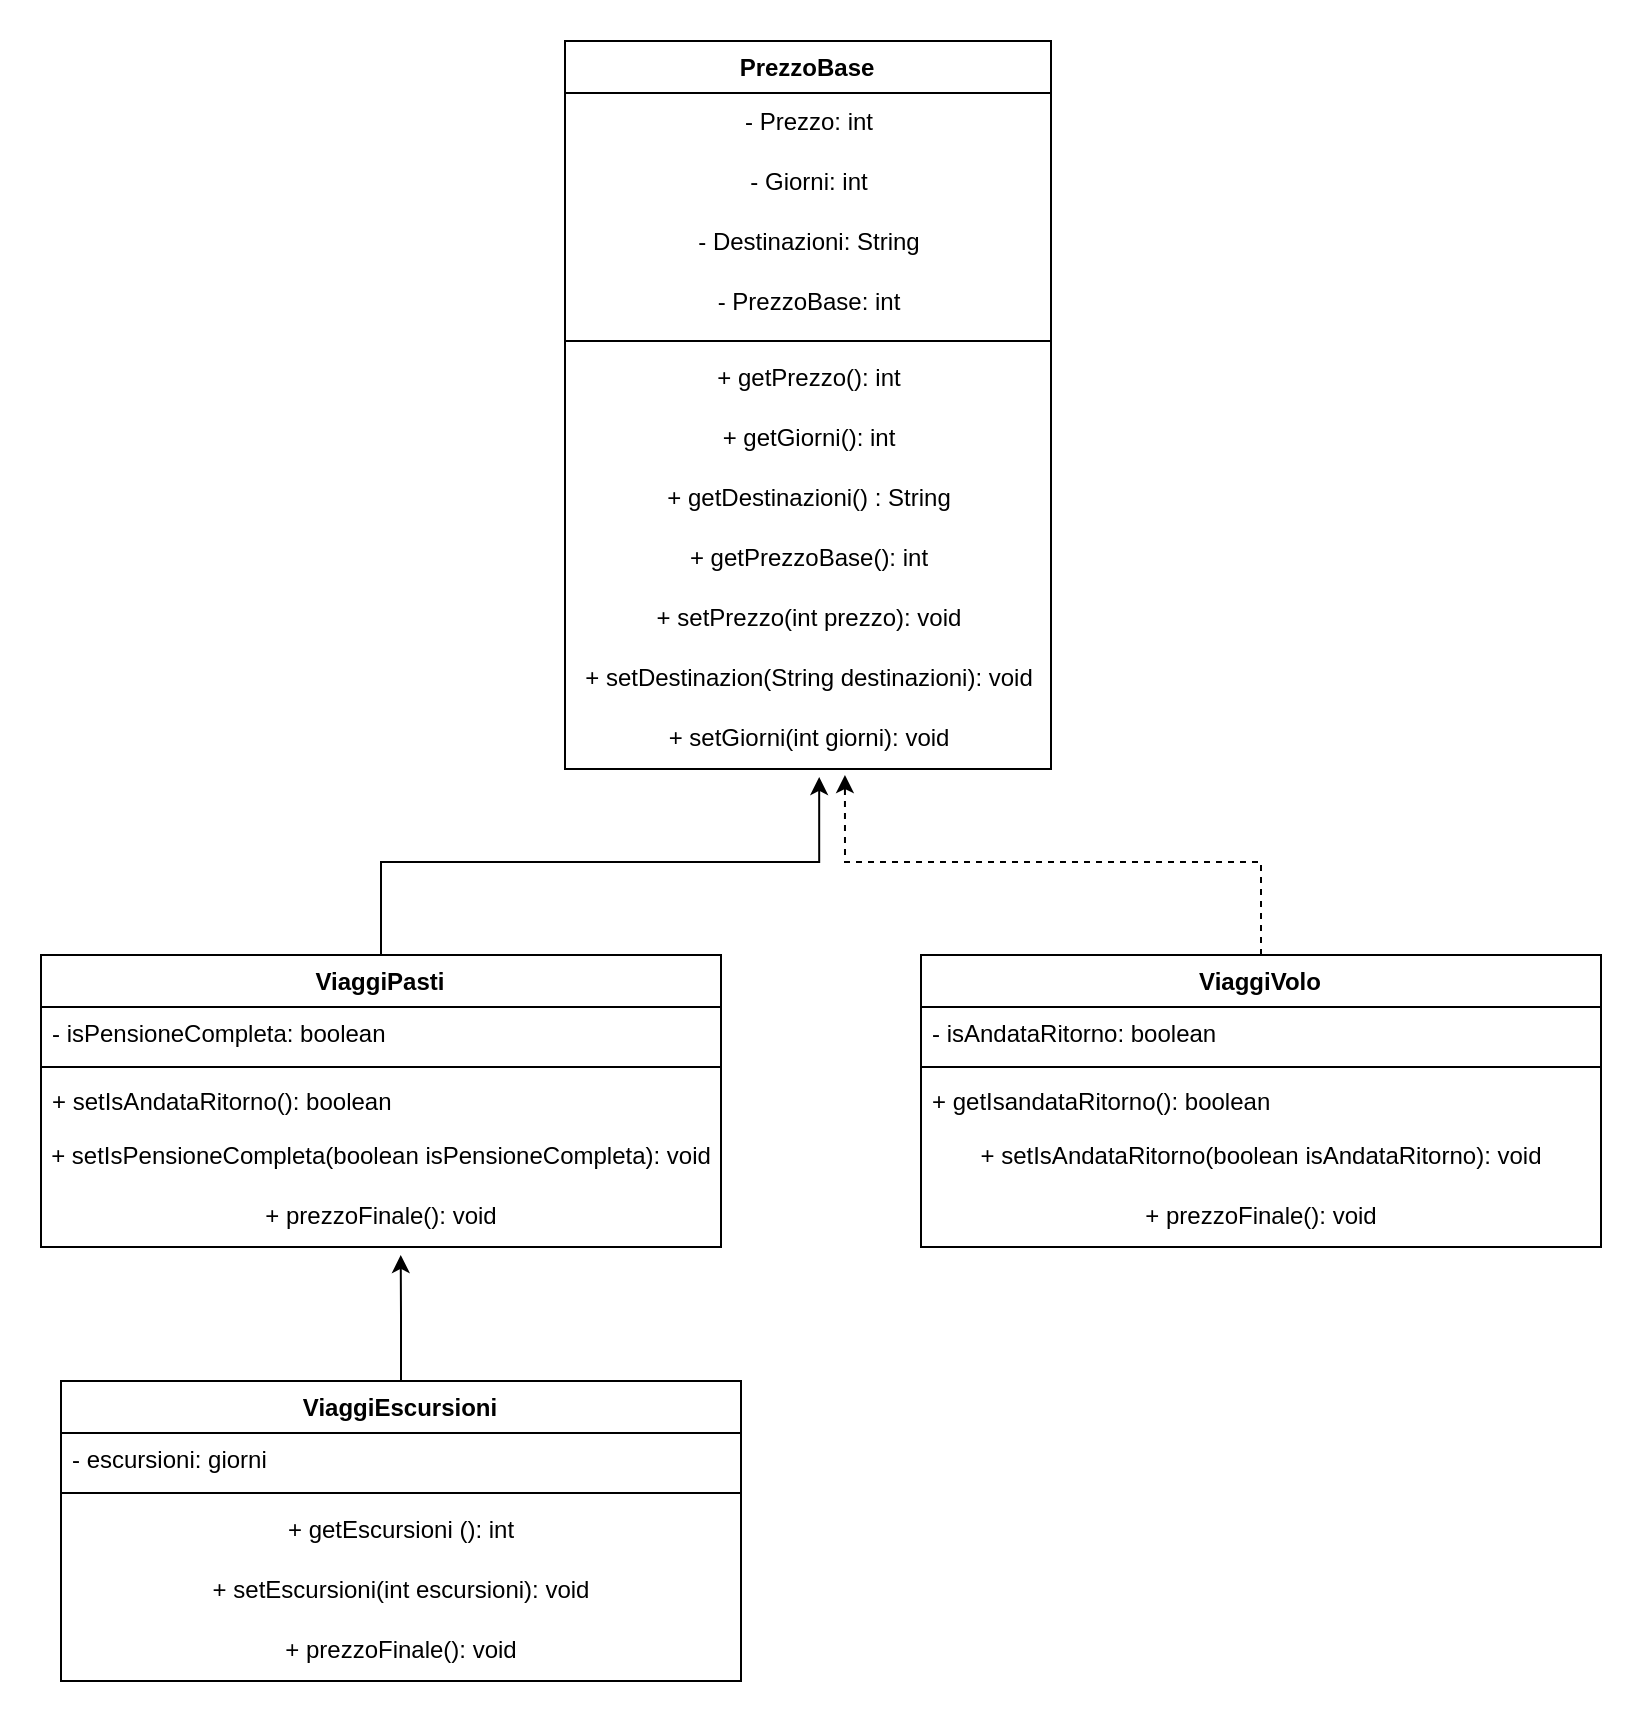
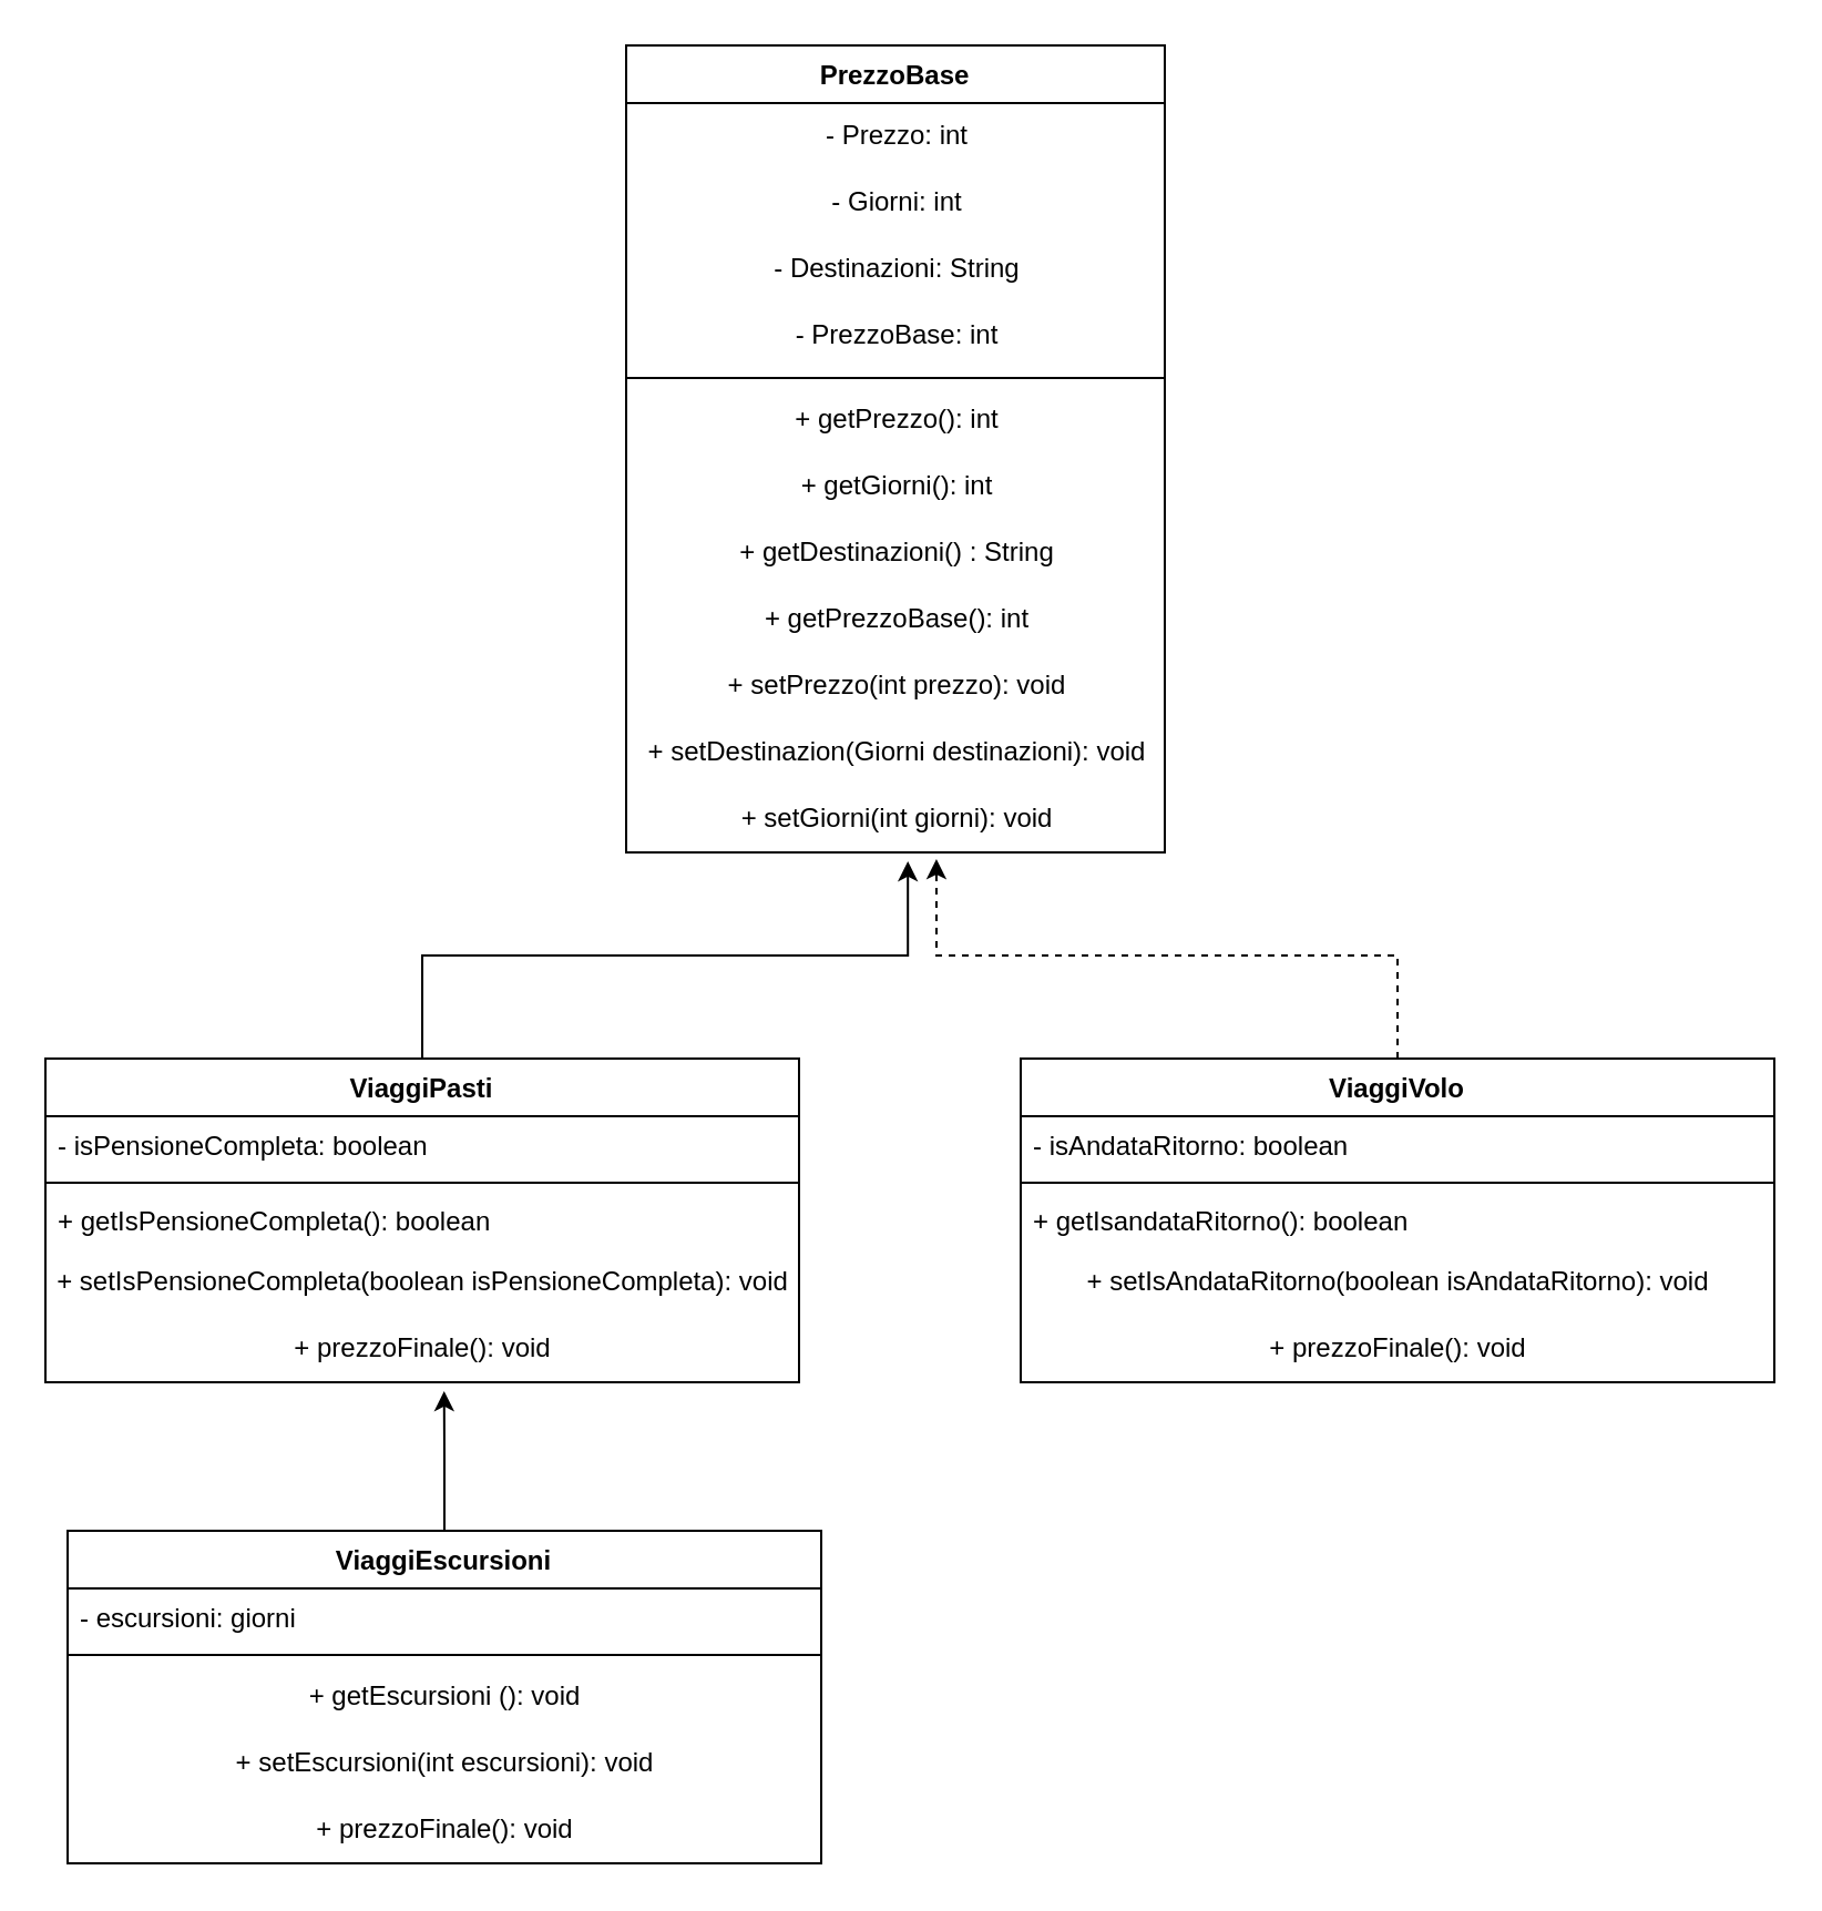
  <mxCell id="0" />
  <mxCell id="1" parent="0" />
  <mxCell id="2" value="PrezzoBase" style="swimlane;fontStyle=1;align=center;verticalAlign=top;childLayout=stackLayout;horizontal=1;startSize=26;horizontalStack=0;resizeParent=1;resizeParentMax=0;resizeLast=0;collapsible=1;marginBottom=0;whiteSpace=wrap;html=1;" vertex="1" parent="1"><mxGeometry x="282" y="20" width="243" height="364" as="geometry" /></mxCell>
  <mxCell id="3" value="- Prezzo: int" style="text;html=1;align=center;verticalAlign=middle;resizable=0;points=[];autosize=1;strokeColor=none;fillColor=none;" vertex="1" parent="2"><mxGeometry y="26" width="243" height="30" as="geometry" /></mxCell>
  <mxCell id="4" value="- Giorni: int" style="text;html=1;align=center;verticalAlign=middle;resizable=0;points=[];autosize=1;strokeColor=none;fillColor=none;" vertex="1" parent="2"><mxGeometry y="56" width="243" height="30" as="geometry" /></mxCell>
  <mxCell id="5" value="- Destinazioni: String" style="text;html=1;align=center;verticalAlign=middle;resizable=0;points=[];autosize=1;strokeColor=none;fillColor=none;" vertex="1" parent="2"><mxGeometry y="86" width="243" height="30" as="geometry" /></mxCell>
  <mxCell id="6" value="- PrezzoBase: int" style="text;html=1;align=center;verticalAlign=middle;resizable=0;points=[];autosize=1;strokeColor=none;fillColor=none;" vertex="1" parent="2"><mxGeometry y="116" width="243" height="30" as="geometry" /></mxCell>
  <mxCell id="7" value="" style="line;strokeWidth=1;fillColor=none;align=left;verticalAlign=middle;spacingTop=-1;spacingLeft=3;spacingRight=3;rotatable=0;labelPosition=right;points=[];portConstraint=eastwest;strokeColor=inherit;" vertex="1" parent="2"><mxGeometry y="146" width="243" height="8" as="geometry" /></mxCell>
  <mxCell id="8" value="+ getPrezzo(): int" style="text;html=1;align=center;verticalAlign=middle;resizable=0;points=[];autosize=1;strokeColor=none;fillColor=none;" vertex="1" parent="2"><mxGeometry y="154" width="243" height="30" as="geometry" /></mxCell>
  <mxCell id="9" value="+ getGiorni(): int" style="text;html=1;align=center;verticalAlign=middle;resizable=0;points=[];autosize=1;strokeColor=none;fillColor=none;" vertex="1" parent="2"><mxGeometry y="184" width="243" height="30" as="geometry" /></mxCell>
  <mxCell id="10" value="+ getDestinazioni() : String" style="text;html=1;align=center;verticalAlign=middle;resizable=0;points=[];autosize=1;strokeColor=none;fillColor=none;" vertex="1" parent="2"><mxGeometry y="214" width="243" height="30" as="geometry" /></mxCell>
  <mxCell id="11" value="+ getPrezzoBase(): int" style="text;html=1;align=center;verticalAlign=middle;resizable=0;points=[];autosize=1;strokeColor=none;fillColor=none;" vertex="1" parent="2"><mxGeometry y="244" width="243" height="30" as="geometry" /></mxCell>
  <mxCell id="12" value="+ setPrezzo(int prezzo): void" style="text;html=1;align=center;verticalAlign=middle;resizable=0;points=[];autosize=1;strokeColor=none;fillColor=none;" vertex="1" parent="2"><mxGeometry y="274" width="243" height="30" as="geometry" /></mxCell>
- <mxCell id="13" value="+ setDestinazion(String destinazioni): void" style="text;html=1;align=center;verticalAlign=middle;resizable=0;points=[];autosize=1;strokeColor=none;fillColor=none;" vertex="1" parent="2"><mxGeometry y="304" width="243" height="30" as="geometry" /></mxCell>
+ <mxCell id="13" value="+ setDestinazion(Giorni destinazioni): void" style="text;html=1;align=center;verticalAlign=middle;resizable=0;points=[];autosize=1;strokeColor=none;fillColor=none;" vertex="1" parent="2"><mxGeometry y="304" width="243" height="30" as="geometry" /></mxCell>
  <mxCell id="14" value="+ setGiorni(int giorni): void" style="text;html=1;align=center;verticalAlign=middle;resizable=0;points=[];autosize=1;strokeColor=none;fillColor=none;" vertex="1" parent="2"><mxGeometry y="334" width="243" height="30" as="geometry" /></mxCell>
  <mxCell id="15" value="ViaggiPasti" style="swimlane;fontStyle=1;align=center;verticalAlign=top;childLayout=stackLayout;horizontal=1;startSize=26;horizontalStack=0;resizeParent=1;resizeParentMax=0;resizeLast=0;collapsible=1;marginBottom=0;whiteSpace=wrap;html=1;" vertex="1" parent="1"><mxGeometry x="20" y="477" width="340" height="146" as="geometry" /></mxCell>
  <mxCell id="16" value="- isPensioneCompleta: boolean" style="text;strokeColor=none;fillColor=none;align=left;verticalAlign=top;spacingLeft=4;spacingRight=4;overflow=hidden;rotatable=0;points=[[0,0.5],[1,0.5]];portConstraint=eastwest;whiteSpace=wrap;html=1;" vertex="1" parent="15"><mxGeometry y="26" width="340" height="26" as="geometry" /></mxCell>
  <mxCell id="17" value="" style="line;strokeWidth=1;fillColor=none;align=left;verticalAlign=middle;spacingTop=-1;spacingLeft=3;spacingRight=3;rotatable=0;labelPosition=right;points=[];portConstraint=eastwest;strokeColor=inherit;" vertex="1" parent="15"><mxGeometry y="52" width="340" height="8" as="geometry" /></mxCell>
- <mxCell id="18" value="+ setIsAndataRitorno(): boolean&amp;nbsp;" style="text;strokeColor=none;fillColor=none;align=left;verticalAlign=top;spacingLeft=4;spacingRight=4;overflow=hidden;rotatable=0;points=[[0,0.5],[1,0.5]];portConstraint=eastwest;whiteSpace=wrap;html=1;" vertex="1" parent="15"><mxGeometry y="60" width="340" height="26" as="geometry" /></mxCell>
+ <mxCell id="18" value="+ getIsPensioneCompleta(): boolean&amp;nbsp;" style="text;strokeColor=none;fillColor=none;align=left;verticalAlign=top;spacingLeft=4;spacingRight=4;overflow=hidden;rotatable=0;points=[[0,0.5],[1,0.5]];portConstraint=eastwest;whiteSpace=wrap;html=1;" vertex="1" parent="15"><mxGeometry y="60" width="340" height="26" as="geometry" /></mxCell>
  <mxCell id="19" value="+ setIsPensioneCompleta(boolean isPensioneCompleta): void" style="text;html=1;align=center;verticalAlign=middle;resizable=0;points=[];autosize=1;strokeColor=none;fillColor=none;" vertex="1" parent="15"><mxGeometry y="86" width="340" height="30" as="geometry" /></mxCell>
  <mxCell id="20" value="+ prezzoFinale(): void" style="text;html=1;align=center;verticalAlign=middle;resizable=0;points=[];autosize=1;strokeColor=none;fillColor=none;" vertex="1" parent="15"><mxGeometry y="116" width="340" height="30" as="geometry" /></mxCell>
  <mxCell id="21" value="ViaggiVolo" style="swimlane;fontStyle=1;align=center;verticalAlign=top;childLayout=stackLayout;horizontal=1;startSize=26;horizontalStack=0;resizeParent=1;resizeParentMax=0;resizeLast=0;collapsible=1;marginBottom=0;whiteSpace=wrap;html=1;" vertex="1" parent="1"><mxGeometry x="460" y="477" width="340" height="146" as="geometry" /></mxCell>
  <mxCell id="22" value="- isAndataRitorno: boolean" style="text;strokeColor=none;fillColor=none;align=left;verticalAlign=top;spacingLeft=4;spacingRight=4;overflow=hidden;rotatable=0;points=[[0,0.5],[1,0.5]];portConstraint=eastwest;whiteSpace=wrap;html=1;" vertex="1" parent="21"><mxGeometry y="26" width="340" height="26" as="geometry" /></mxCell>
  <mxCell id="23" value="" style="line;strokeWidth=1;fillColor=none;align=left;verticalAlign=middle;spacingTop=-1;spacingLeft=3;spacingRight=3;rotatable=0;labelPosition=right;points=[];portConstraint=eastwest;strokeColor=inherit;" vertex="1" parent="21"><mxGeometry y="52" width="340" height="8" as="geometry" /></mxCell>
  <mxCell id="24" value="+ getIsandataRitorno(): boolean&amp;nbsp;" style="text;strokeColor=none;fillColor=none;align=left;verticalAlign=top;spacingLeft=4;spacingRight=4;overflow=hidden;rotatable=0;points=[[0,0.5],[1,0.5]];portConstraint=eastwest;whiteSpace=wrap;html=1;" vertex="1" parent="21"><mxGeometry y="60" width="340" height="26" as="geometry" /></mxCell>
  <mxCell id="25" value="+ setIsAndataRitorno(boolean isAndataRitorno): void" style="text;html=1;align=center;verticalAlign=middle;resizable=0;points=[];autosize=1;strokeColor=none;fillColor=none;" vertex="1" parent="21"><mxGeometry y="86" width="340" height="30" as="geometry" /></mxCell>
  <mxCell id="26" value="+ prezzoFinale(): void" style="text;html=1;align=center;verticalAlign=middle;resizable=0;points=[];autosize=1;strokeColor=none;fillColor=none;" vertex="1" parent="21"><mxGeometry y="116" width="340" height="30" as="geometry" /></mxCell>
  <mxCell id="27" value="ViaggiEscursioni" style="swimlane;fontStyle=1;align=center;verticalAlign=top;childLayout=stackLayout;horizontal=1;startSize=26;horizontalStack=0;resizeParent=1;resizeParentMax=0;resizeLast=0;collapsible=1;marginBottom=0;whiteSpace=wrap;html=1;" vertex="1" parent="1"><mxGeometry x="30" y="690" width="340" height="150" as="geometry" /></mxCell>
  <mxCell id="28" value="- escursioni: giorni" style="text;strokeColor=none;fillColor=none;align=left;verticalAlign=top;spacingLeft=4;spacingRight=4;overflow=hidden;rotatable=0;points=[[0,0.5],[1,0.5]];portConstraint=eastwest;whiteSpace=wrap;html=1;" vertex="1" parent="27"><mxGeometry y="26" width="340" height="26" as="geometry" /></mxCell>
  <mxCell id="29" value="" style="line;strokeWidth=1;fillColor=none;align=left;verticalAlign=middle;spacingTop=-1;spacingLeft=3;spacingRight=3;rotatable=0;labelPosition=right;points=[];portConstraint=eastwest;strokeColor=inherit;" vertex="1" parent="27"><mxGeometry y="52" width="340" height="8" as="geometry" /></mxCell>
- <mxCell id="30" value="+ getEscursioni (): int" style="text;html=1;align=center;verticalAlign=middle;resizable=0;points=[];autosize=1;strokeColor=none;fillColor=none;" vertex="1" parent="27"><mxGeometry y="60" width="340" height="30" as="geometry" /></mxCell>
+ <mxCell id="30" value="+ getEscursioni (): void" style="text;html=1;align=center;verticalAlign=middle;resizable=0;points=[];autosize=1;strokeColor=none;fillColor=none;" vertex="1" parent="27"><mxGeometry y="60" width="340" height="30" as="geometry" /></mxCell>
  <mxCell id="31" value="+ setEscursioni(int escursioni): void" style="text;html=1;align=center;verticalAlign=middle;resizable=0;points=[];autosize=1;strokeColor=none;fillColor=none;" vertex="1" parent="27"><mxGeometry y="90" width="340" height="30" as="geometry" /></mxCell>
  <mxCell id="32" value="+ prezzoFinale(): void" style="text;html=1;align=center;verticalAlign=middle;resizable=0;points=[];autosize=1;strokeColor=none;fillColor=none;" vertex="1" parent="27"><mxGeometry y="120" width="340" height="30" as="geometry" /></mxCell>
  <mxCell id="33" style="edgeStyle=orthogonalEdgeStyle;rounded=0;orthogonalLoop=1;jettySize=auto;html=1;exitX=0.5;exitY=0;exitDx=0;exitDy=0;entryX=0.523;entryY=1.133;entryDx=0;entryDy=0;entryPerimeter=0;" edge="1" parent="1" source="15" target="14"><mxGeometry relative="1" as="geometry" /></mxCell>
  <mxCell id="34" style="edgeStyle=orthogonalEdgeStyle;rounded=0;orthogonalLoop=1;jettySize=auto;html=1;entryX=0.576;entryY=1.1;entryDx=0;entryDy=0;entryPerimeter=0;dashed=1;" edge="1" parent="1" source="21" target="14"><mxGeometry relative="1" as="geometry" /></mxCell>
  <mxCell id="35" style="edgeStyle=orthogonalEdgeStyle;rounded=0;orthogonalLoop=1;jettySize=auto;html=1;exitX=0.5;exitY=0;exitDx=0;exitDy=0;entryX=0.529;entryY=1.133;entryDx=0;entryDy=0;entryPerimeter=0;" edge="1" parent="1" source="27" target="20"><mxGeometry relative="1" as="geometry" /></mxCell>
